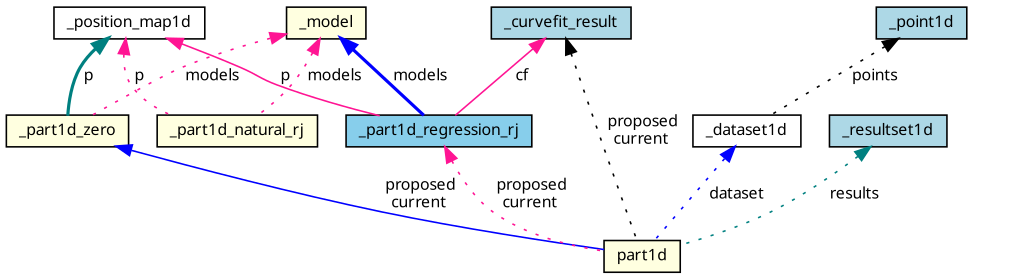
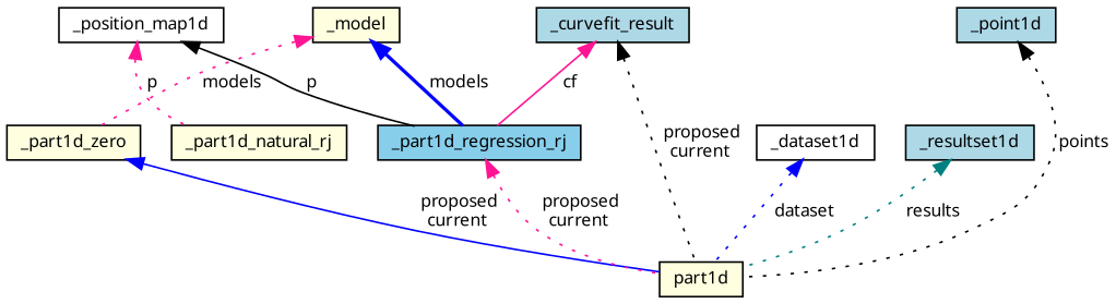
  digraph {
    node [color=black fillcolor=lightyellow fontname="FreeSans.ttf" fontsize=10 shape=record style=filled]
    edge [color=deeppink dir=back fontname="FreeSans.ttf" fontsize=10 labelfontname="FreeSans.ttf" labelfontsize=10 style=dotted]
    n1 [fontcolor=black height=0.2 label=part1d width=0.4]
    n2 [height=0.2 label=_part1d_zero width=0.4]
    n3 [height=0.2 label=_model width=0.4]
    n4 [height=0.2 label=_part1d_natural_rj width=0.4]
    n5 [fillcolor=skyblue height=0.2 label=_part1d_regression_rj width=0.4]
    n6 [fillcolor=white height=0.2 label=_position_map1d width=0.4]
    n7 [fillcolor=white height=0.2 label=_dataset1d width=0.4]
    n8 [fillcolor=lightblue height=0.2 label=_point1d width=0.4]
    n9 [fillcolor=lightblue height=0.2 label=_curvefit_result width=0.4]
    n10 [fillcolor=lightblue height=0.2 label=_resultset1d width=0.4]
    n2 -> n1 [color=blue label=" proposed\ncurrent" style=solid]
    n3 -> n2 [label=" models"]
-   n3 -> n4 [label=" models"]
    n3 -> n5 [color=blue label=" models" style=bold]
    n5 -> n1 [label=" proposed\ncurrent"]
-   n6 -> n2 [color=teal label=" p" style=bold]
    n6 -> n4 [label=" p"]
-   n6 -> n5 [label=" p" style=solid]
+   n6 -> n5 [color=black label=" p" style=solid]
    n7 -> n1 [color=blue label=" dataset"]
-   n8 -> n7 [color=black label=" points"]
+   n8 -> n1 [color=black label=" points"]
    n9 -> n1 [color=black label=" proposed\ncurrent"]
    n9 -> n5 [label=" cf" style=solid]
    n10 -> n1 [color=teal label=" results"]
  }
